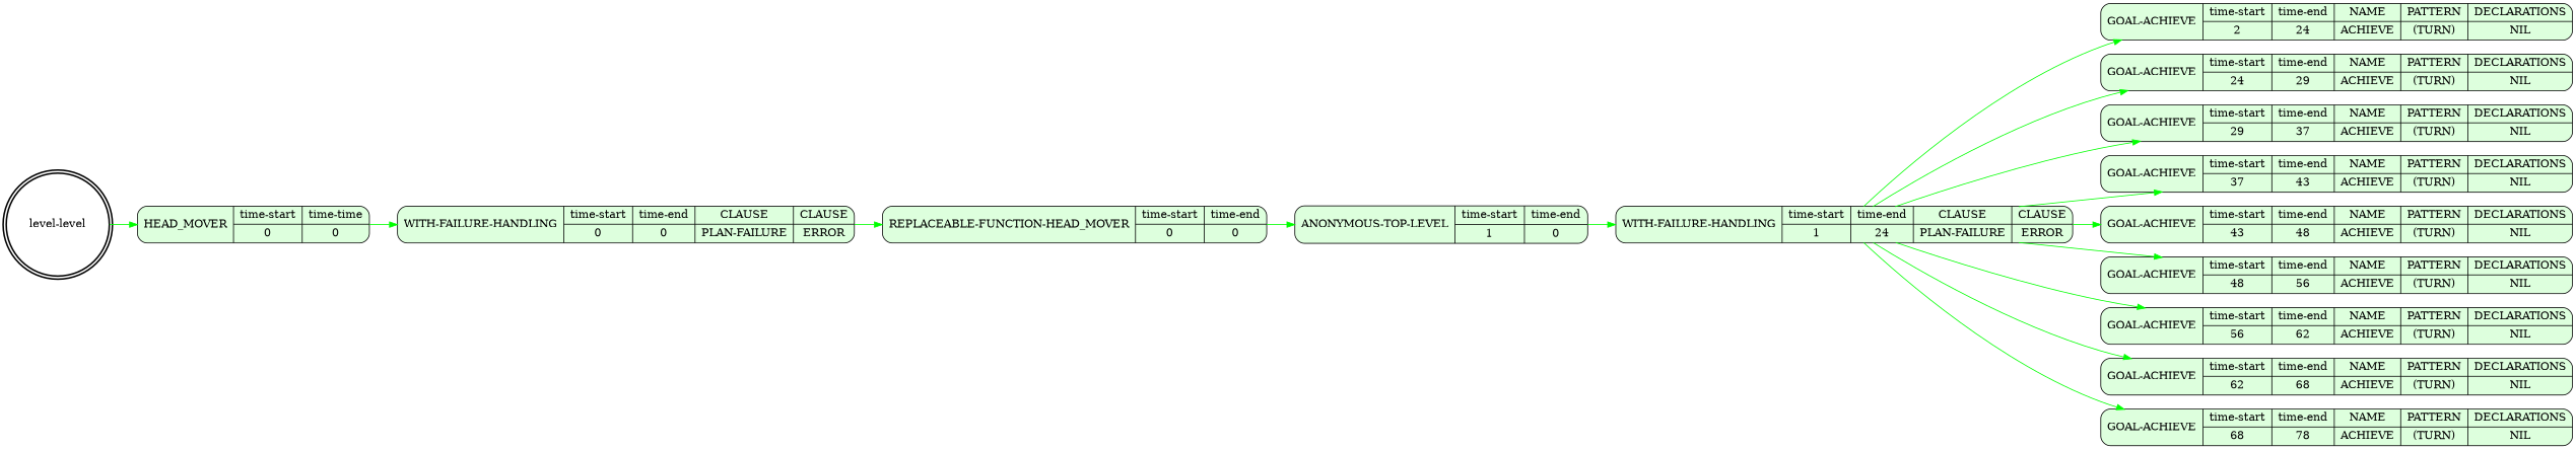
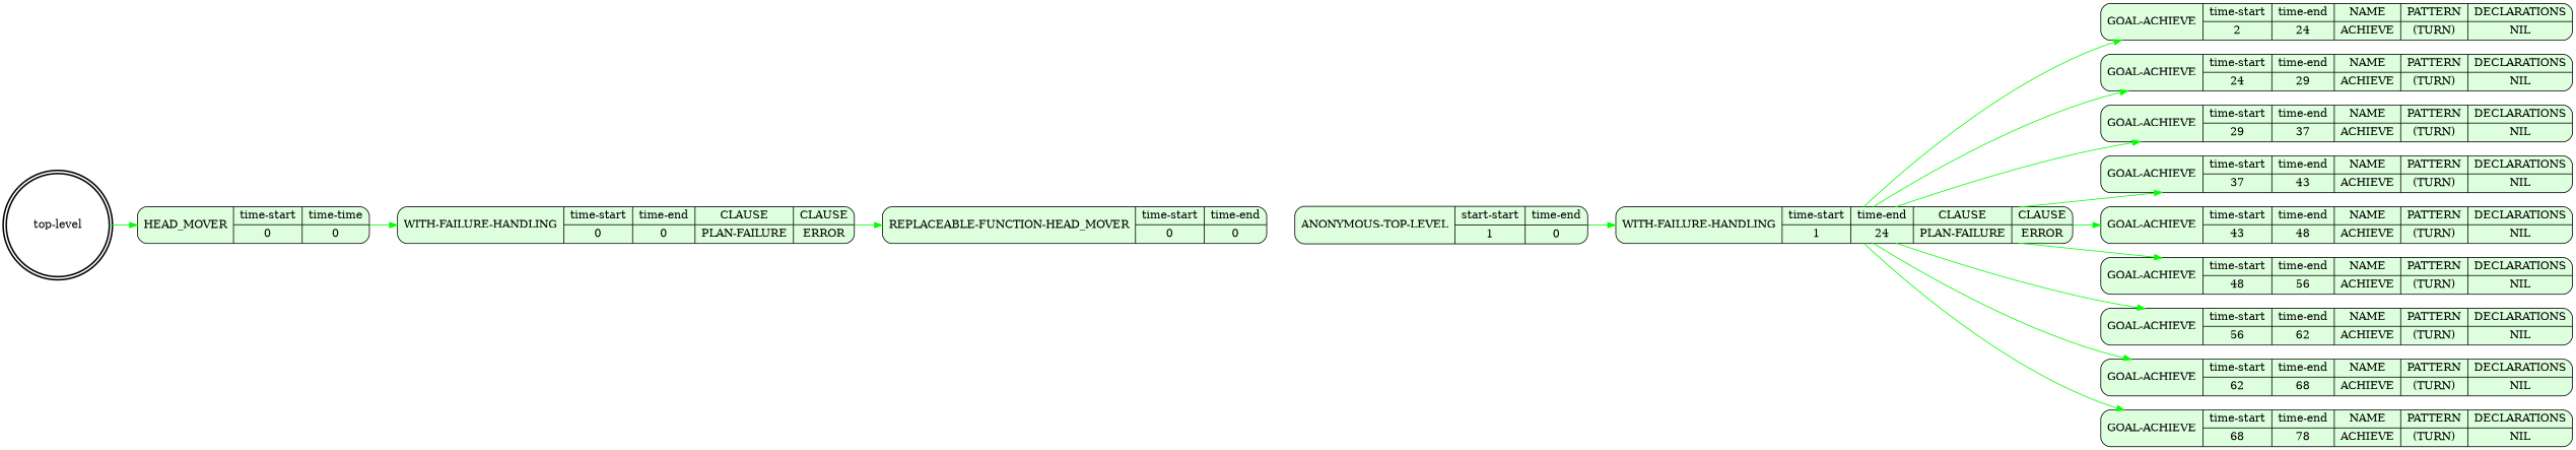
  digraph {
    rankdir=LR
    node [shape=Mrecord style=filled fillcolor="#ddffdd"]
    edge [color=green]
-   n1 [label="level-level" shape=doublecircle style=bold fillcolor=""]
+   n1 [label="top-level" shape=doublecircle style=bold fillcolor=""]
    n2 [label="{HEAD_MOVER|{time-start | 0}|{time-time | 0}}"]
    n3 [label="{WITH-FAILURE-HANDLING|{time-start | 0}|{time-end | 0}|{CLAUSE | PLAN-FAILURE}|{CLAUSE | ERROR}}"]
    n4 [label="{REPLACEABLE-FUNCTION-HEAD_MOVER|{time-start | 0}|{time-end | 0}}"]
-   n5 [label="{ANONYMOUS-TOP-LEVEL|{time-start | 1}|{time-end | 0}}"]
+   n5 [label="{ANONYMOUS-TOP-LEVEL|{start-start | 1}|{time-end | 0}}"]
    n6 [label="{WITH-FAILURE-HANDLING|{time-start | 1}|{time-end | 24}|{CLAUSE | PLAN-FAILURE}|{CLAUSE | ERROR}}"]
    n7 [label="{GOAL-ACHIEVE|{time-start | 2}|{time-end | 24}|{NAME | ACHIEVE}|{PATTERN | (TURN)}|{DECLARATIONS | NIL}}"]
    n8 [label="{GOAL-ACHIEVE|{time-start | 24}|{time-end | 29}|{NAME | ACHIEVE}|{PATTERN | (TURN)}|{DECLARATIONS | NIL}}"]
    n9 [label="{GOAL-ACHIEVE|{time-start | 29}|{time-end | 37}|{NAME | ACHIEVE}|{PATTERN | (TURN)}|{DECLARATIONS | NIL}}"]
    n10 [label="{GOAL-ACHIEVE|{time-start | 37}|{time-end | 43}|{NAME | ACHIEVE}|{PATTERN | (TURN)}|{DECLARATIONS | NIL}}"]
    n11 [label="{GOAL-ACHIEVE|{time-start | 43}|{time-end | 48}|{NAME | ACHIEVE}|{PATTERN | (TURN)}|{DECLARATIONS | NIL}}"]
    n12 [label="{GOAL-ACHIEVE|{time-start | 48}|{time-end | 56}|{NAME | ACHIEVE}|{PATTERN | (TURN)}|{DECLARATIONS | NIL}}"]
    n13 [label="{GOAL-ACHIEVE|{time-start | 56}|{time-end | 62}|{NAME | ACHIEVE}|{PATTERN | (TURN)}|{DECLARATIONS | NIL}}"]
    n14 [label="{GOAL-ACHIEVE|{time-start | 62}|{time-end | 68}|{NAME | ACHIEVE}|{PATTERN | (TURN)}|{DECLARATIONS | NIL}}"]
    n15 [label="{GOAL-ACHIEVE|{time-start | 68}|{time-end | 78}|{NAME | ACHIEVE}|{PATTERN | (TURN)}|{DECLARATIONS | NIL}}"]
    n1 -> n2
    n2 -> n3
    n3 -> n4
-   n4 -> n5
    n5 -> n6
    n6 -> n7
    n6 -> n8
    n6 -> n9
    n6 -> n10
    n6 -> n11
    n6 -> n12
    n6 -> n13
    n6 -> n14
    n6 -> n15
  }
